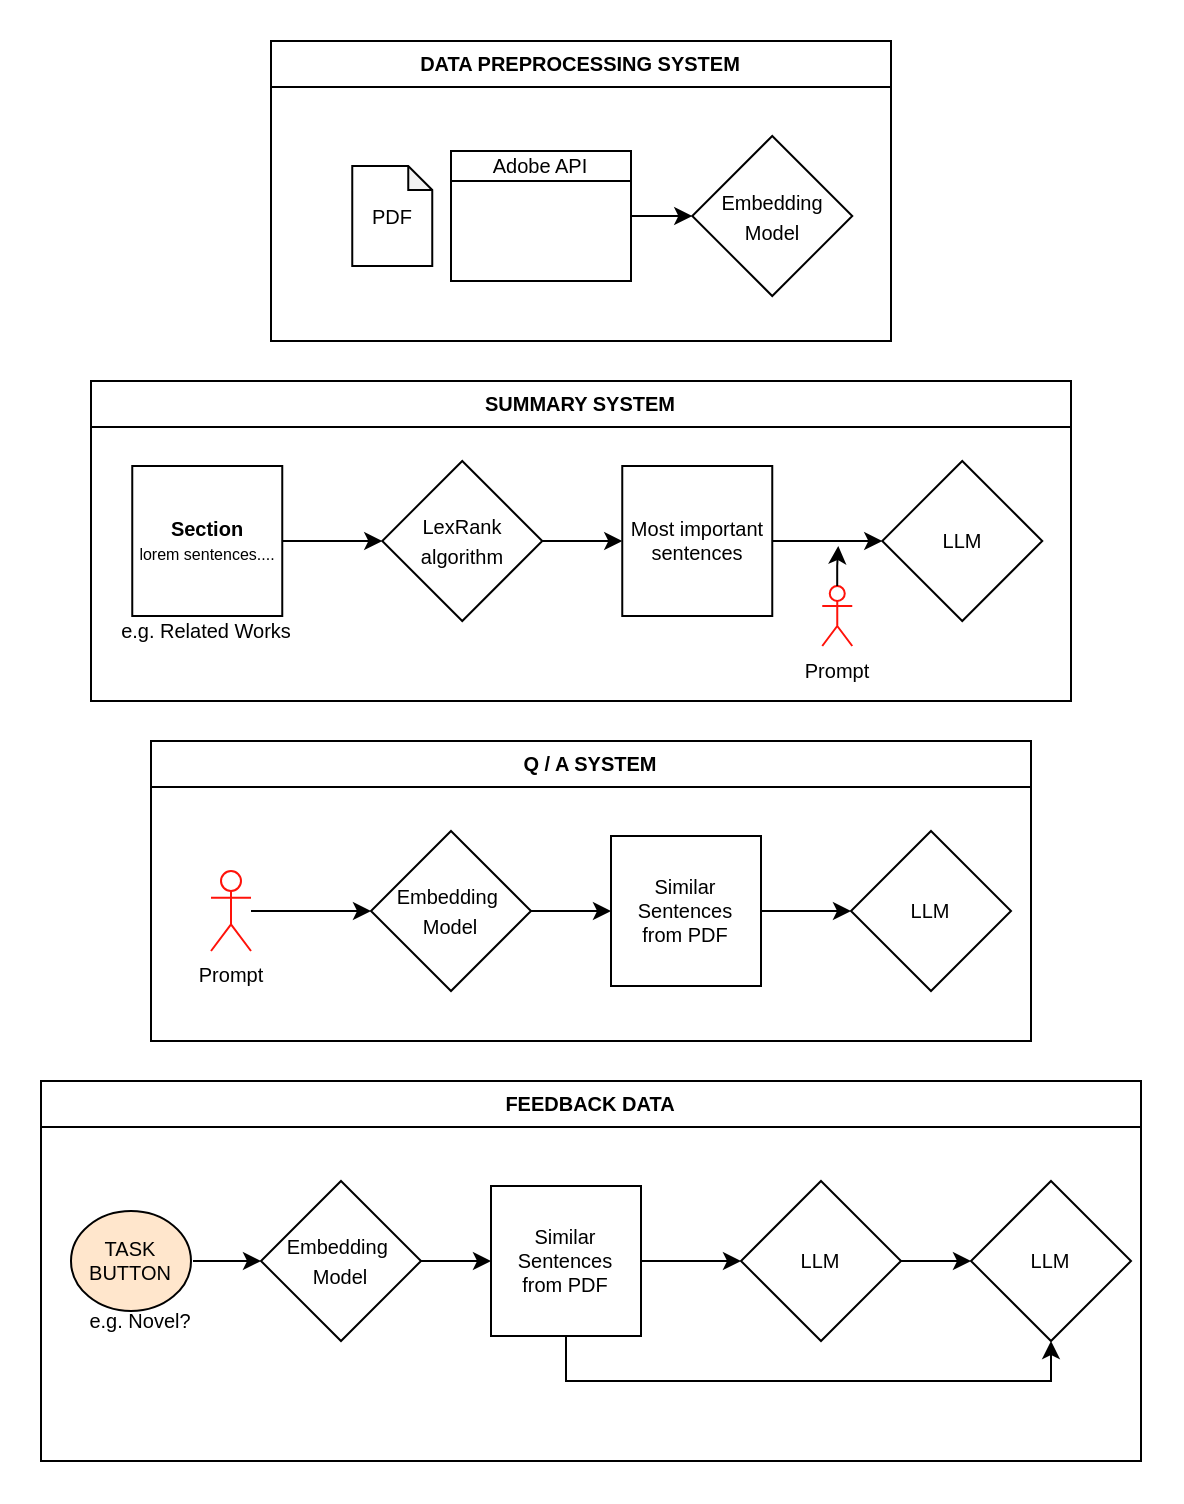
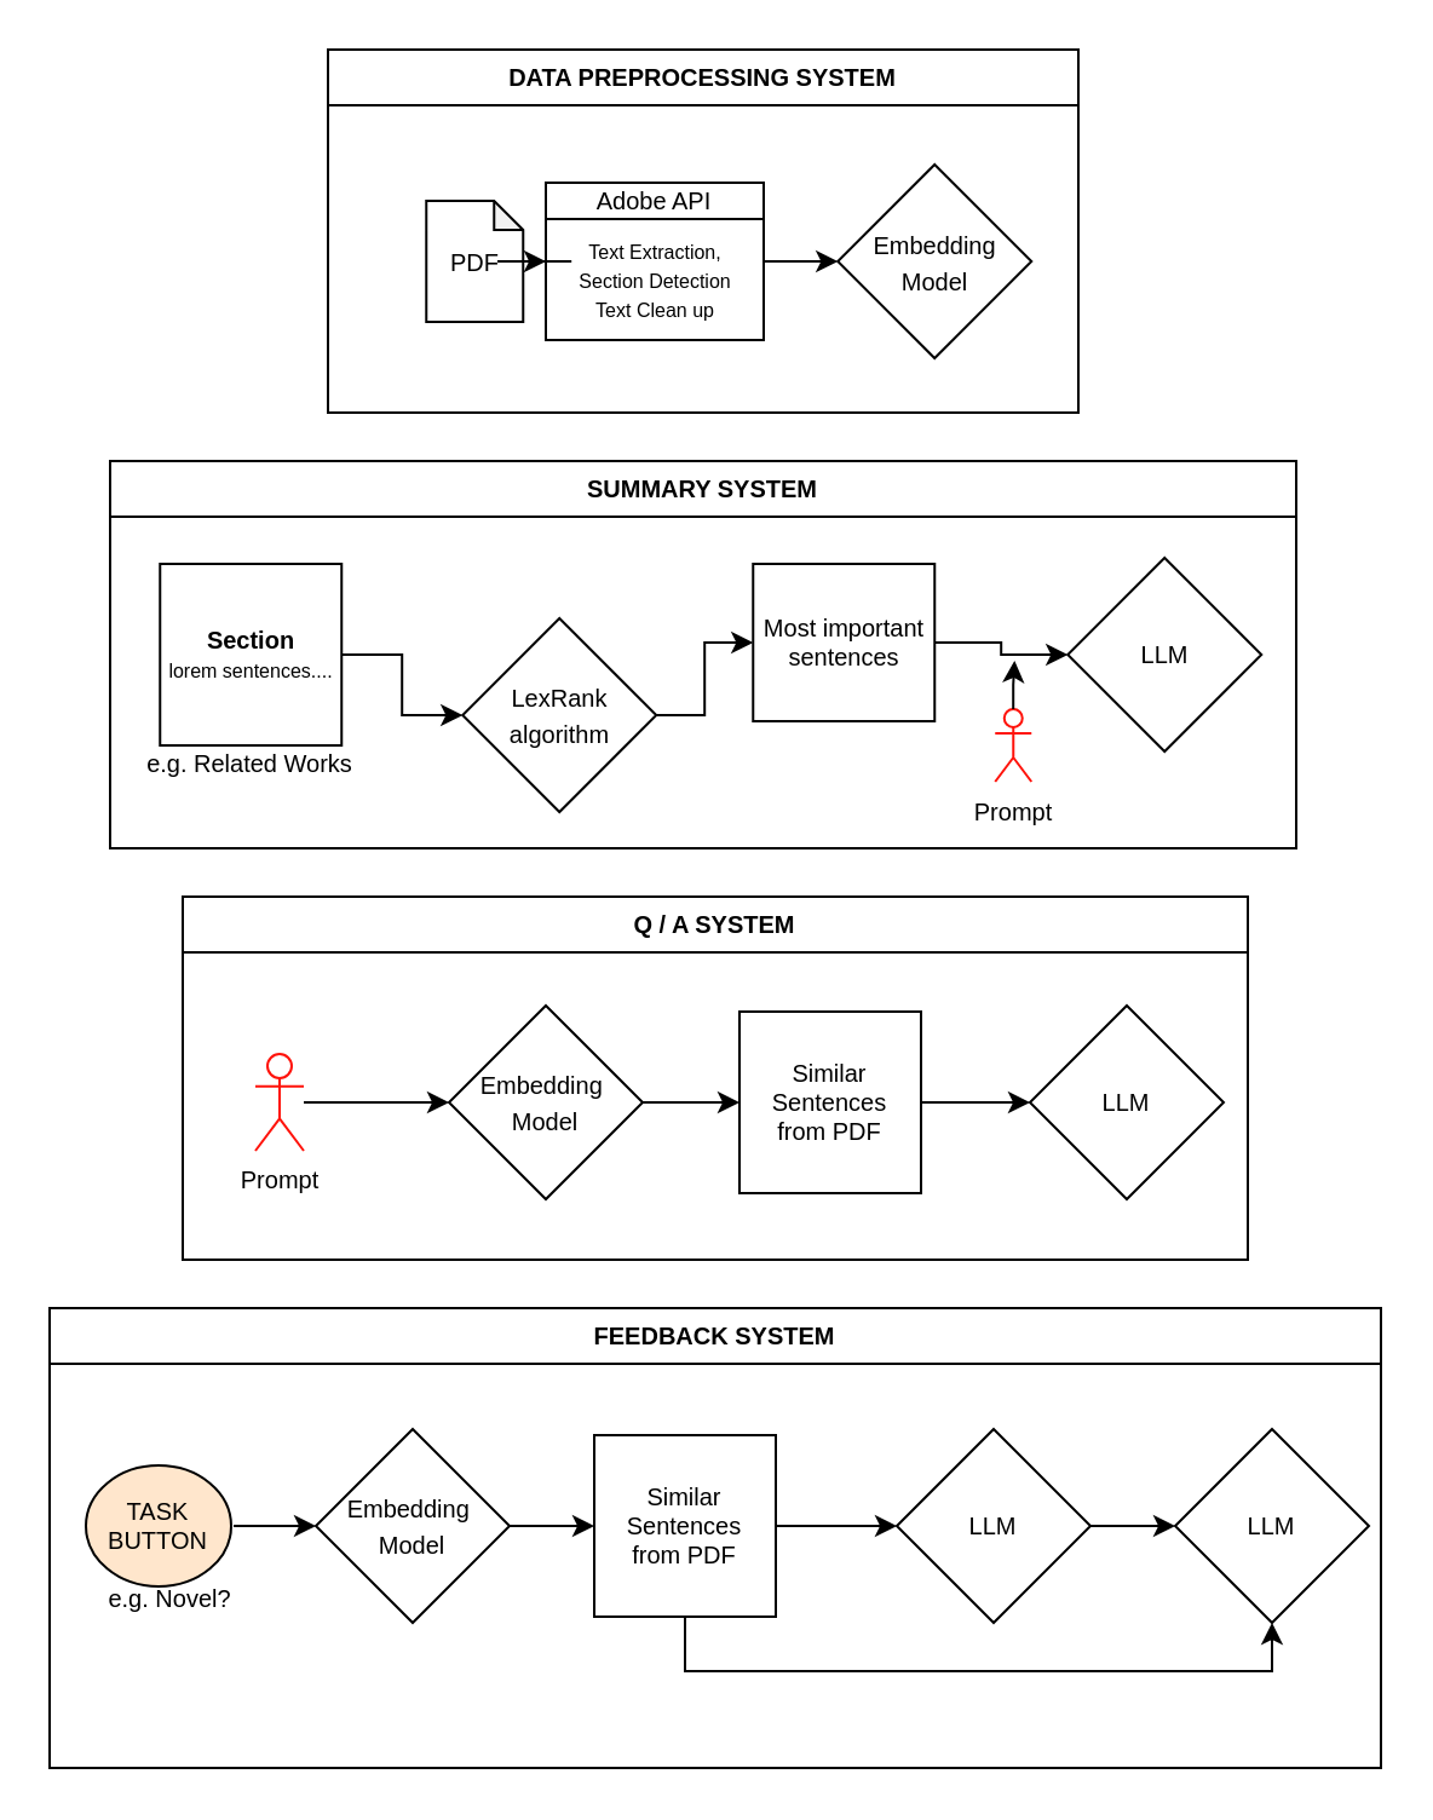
  <mxCell id="0" />
  <mxCell id="1" parent="0" />
  <mxCell id="2" value="SUMMARY SYSTEM" style="swimlane;strokeColor=default;fontSize=10;fillColor=none;gradientColor=none;" vertex="1" parent="1"><mxGeometry x="45" y="190" width="490" height="160" as="geometry" /></mxCell>
  <mxCell id="3" value="" style="edgeStyle=orthogonalEdgeStyle;rounded=0;orthogonalLoop=1;jettySize=auto;html=1;fontSize=10;" edge="1" parent="2" source="4" target="6"><mxGeometry relative="1" as="geometry" /></mxCell>
  <mxCell id="4" value="&lt;b&gt;Section&lt;/b&gt;&lt;br&gt;&lt;font style=&quot;font-size: 8px;&quot;&gt;lorem sentences....&lt;/font&gt;" style="whiteSpace=wrap;html=1;aspect=fixed;strokeColor=default;fontSize=10;fillColor=none;gradientColor=none;" vertex="1" parent="2"><mxGeometry x="20.63" y="42.5" width="75" height="75" as="geometry" /></mxCell>
  <mxCell id="5" value="" style="edgeStyle=orthogonalEdgeStyle;rounded=0;orthogonalLoop=1;jettySize=auto;html=1;fontSize=10;" edge="1" parent="2" source="6" target="8"><mxGeometry relative="1" as="geometry" /></mxCell>
- <mxCell id="6" value="&lt;font style=&quot;font-size: 10px;&quot;&gt;LexRank&lt;br&gt;algorithm&lt;/font&gt;" style="rhombus;whiteSpace=wrap;html=1;strokeColor=default;fillColor=none;gradientColor=none;" vertex="1" parent="2"><mxGeometry x="145.63" y="40" width="80" height="80" as="geometry" /></mxCell>
+ <mxCell id="6" value="&lt;font style=&quot;font-size: 10px;&quot;&gt;LexRank&lt;br&gt;algorithm&lt;/font&gt;" style="rhombus;whiteSpace=wrap;html=1;strokeColor=default;fillColor=none;gradientColor=none;" vertex="1" parent="2"><mxGeometry x="145.63" y="65" width="80" height="80" as="geometry" /></mxCell>
  <mxCell id="7" value="" style="edgeStyle=orthogonalEdgeStyle;rounded=0;orthogonalLoop=1;jettySize=auto;html=1;fontSize=10;" edge="1" parent="2" source="8" target="9"><mxGeometry relative="1" as="geometry" /></mxCell>
- <mxCell id="8" value="Most important sentences" style="whiteSpace=wrap;html=1;aspect=fixed;strokeColor=default;fontSize=10;fillColor=none;gradientColor=none;" vertex="1" parent="2"><mxGeometry x="265.63" y="42.5" width="75" height="75" as="geometry" /></mxCell>
+ <mxCell id="8" value="Most important sentences" style="whiteSpace=wrap;html=1;aspect=fixed;strokeColor=default;fontSize=10;fillColor=none;gradientColor=none;" vertex="1" parent="2"><mxGeometry x="265.63" y="42.5" width="75" height="65" as="geometry" /></mxCell>
  <mxCell id="9" value="&lt;span style=&quot;font-size: 10px;&quot;&gt;LLM&lt;/span&gt;" style="rhombus;whiteSpace=wrap;html=1;strokeColor=default;fillColor=none;gradientColor=none;" vertex="1" parent="2"><mxGeometry x="395.63" y="40" width="80" height="80" as="geometry" /></mxCell>
  <mxCell id="10" value="Prompt" style="shape=umlActor;verticalLabelPosition=bottom;verticalAlign=top;html=1;outlineConnect=0;strokeColor=#FF120A;fontSize=10;fillColor=none;gradientColor=none;" vertex="1" parent="2"><mxGeometry x="365.63" y="102.5" width="15" height="30" as="geometry" /></mxCell>
  <mxCell id="11" value="e.g. Related Works" style="text;html=1;strokeColor=none;fillColor=none;align=center;verticalAlign=middle;whiteSpace=wrap;rounded=0;fontSize=10;" vertex="1" parent="2"><mxGeometry x="14.38" y="115" width="87.5" height="20" as="geometry" /></mxCell>
  <mxCell id="12" value="" style="group" vertex="1" connectable="0" parent="1"><mxGeometry x="135" y="20" width="310" height="150" as="geometry" /></mxCell>
  <mxCell id="13" value="Adobe API" style="swimlane;strokeColor=default;fontSize=10;fillColor=none;gradientColor=none;startSize=15;fontStyle=0" vertex="1" parent="12"><mxGeometry x="90" y="55" width="90" height="65" as="geometry" /></mxCell>
+ <mxCell id="14" value="&lt;font style=&quot;font-size: 8px;&quot;&gt;Text Extraction,&lt;br&gt;Section Detection&lt;br&gt;Text Clean up&lt;br&gt;&lt;/font&gt;" style="text;html=1;align=center;verticalAlign=middle;resizable=0;points=[];autosize=1;strokeColor=none;fillColor=none;fontSize=10;" vertex="1" parent="13"><mxGeometry y="15" width="90" height="50" as="geometry" /></mxCell>
+ <mxCell id="15" value="" style="edgeStyle=orthogonalEdgeStyle;rounded=0;orthogonalLoop=1;jettySize=auto;html=1;fontSize=7;entryX=0;entryY=0.5;entryDx=0;entryDy=0;" edge="1" parent="12" source="18" target="13"><mxGeometry relative="1" as="geometry" /></mxCell>
  <mxCell id="16" value="" style="edgeStyle=orthogonalEdgeStyle;rounded=0;orthogonalLoop=1;jettySize=auto;html=1;fontSize=7;exitX=1;exitY=0.5;exitDx=0;exitDy=0;" edge="1" parent="12" source="13" target="19"><mxGeometry relative="1" as="geometry"><mxPoint x="180" y="80" as="sourcePoint" /></mxGeometry></mxCell>
  <mxCell id="17" value="DATA PREPROCESSING SYSTEM" style="swimlane;strokeColor=default;fontSize=10;fillColor=none;gradientColor=none;" vertex="1" parent="12"><mxGeometry width="310" height="150" as="geometry" /></mxCell>
  <mxCell id="18" value="PDF" style="shape=note;whiteSpace=wrap;html=1;backgroundOutline=1;darkOpacity=0.05;strokeColor=default;fontSize=10;fillColor=none;gradientColor=none;size=12;" vertex="1" parent="17"><mxGeometry x="40.63" y="62.5" width="40" height="50" as="geometry" /></mxCell>
  <mxCell id="19" value="&lt;font style=&quot;font-size: 10px;&quot;&gt;Embedding&lt;br&gt;Model&lt;/font&gt;" style="rhombus;whiteSpace=wrap;html=1;strokeColor=default;fillColor=none;gradientColor=none;" vertex="1" parent="17"><mxGeometry x="210.63" y="47.5" width="80" height="80" as="geometry" /></mxCell>
  <mxCell id="20" value="Q / A SYSTEM" style="swimlane;strokeColor=default;fontSize=10;fillColor=none;gradientColor=none;" vertex="1" parent="1"><mxGeometry x="75" y="370" width="440" height="150" as="geometry" /></mxCell>
  <mxCell id="21" value="" style="edgeStyle=orthogonalEdgeStyle;rounded=0;orthogonalLoop=1;jettySize=auto;html=1;fontSize=10;" edge="1" parent="20" source="22" target="24"><mxGeometry relative="1" as="geometry" /></mxCell>
  <mxCell id="22" value="&lt;span style=&quot;font-size: 10px;&quot;&gt;Embedding&amp;nbsp;&lt;br&gt;Model&lt;br&gt;&lt;/span&gt;" style="rhombus;whiteSpace=wrap;html=1;strokeColor=default;fillColor=none;gradientColor=none;" vertex="1" parent="20"><mxGeometry x="110" y="45" width="80" height="80" as="geometry" /></mxCell>
  <mxCell id="23" value="" style="edgeStyle=orthogonalEdgeStyle;rounded=0;orthogonalLoop=1;jettySize=auto;html=1;fontSize=10;entryX=0;entryY=0.5;entryDx=0;entryDy=0;" edge="1" parent="20" source="24" target="25"><mxGeometry relative="1" as="geometry"><mxPoint x="330.024" y="87.524" as="targetPoint" /></mxGeometry></mxCell>
  <mxCell id="24" value="Similar&lt;br&gt;Sentences&lt;br&gt;from PDF" style="whiteSpace=wrap;html=1;aspect=fixed;strokeColor=default;fontSize=10;fillColor=none;gradientColor=none;" vertex="1" parent="20"><mxGeometry x="230" y="47.5" width="75" height="75" as="geometry" /></mxCell>
  <mxCell id="25" value="&lt;span style=&quot;font-size: 10px;&quot;&gt;LLM&lt;/span&gt;" style="rhombus;whiteSpace=wrap;html=1;strokeColor=default;fillColor=none;gradientColor=none;" vertex="1" parent="20"><mxGeometry x="350" y="45" width="80" height="80" as="geometry" /></mxCell>
  <mxCell id="26" value="" style="edgeStyle=orthogonalEdgeStyle;rounded=0;orthogonalLoop=1;jettySize=auto;html=1;fontSize=10;" edge="1" parent="20" source="27" target="22"><mxGeometry relative="1" as="geometry" /></mxCell>
  <mxCell id="27" value="Prompt" style="shape=umlActor;verticalLabelPosition=bottom;verticalAlign=top;html=1;outlineConnect=0;strokeColor=#FF120A;fontSize=10;fillColor=none;gradientColor=none;" vertex="1" parent="20"><mxGeometry x="30" y="65" width="20" height="40" as="geometry" /></mxCell>
- <mxCell id="28" value="FEEDBACK DATA" style="swimlane;strokeColor=default;fontSize=10;fillColor=none;gradientColor=none;" vertex="1" parent="1"><mxGeometry x="20" y="540" width="550" height="190" as="geometry" /></mxCell>
+ <mxCell id="28" value="FEEDBACK SYSTEM" style="swimlane;strokeColor=default;fontSize=10;fillColor=none;gradientColor=none;" vertex="1" parent="1"><mxGeometry x="20" y="540" width="550" height="190" as="geometry" /></mxCell>
  <mxCell id="29" value="" style="edgeStyle=orthogonalEdgeStyle;rounded=0;orthogonalLoop=1;jettySize=auto;html=1;fontSize=10;" edge="1" parent="28" source="30" target="39"><mxGeometry relative="1" as="geometry" /></mxCell>
  <mxCell id="30" value="&lt;span style=&quot;font-size: 10px;&quot;&gt;LLM&lt;/span&gt;" style="rhombus;whiteSpace=wrap;html=1;strokeColor=default;fillColor=none;gradientColor=none;" vertex="1" parent="28"><mxGeometry x="350" y="50" width="80" height="80" as="geometry" /></mxCell>
  <mxCell id="31" value="" style="edgeStyle=orthogonalEdgeStyle;rounded=0;orthogonalLoop=1;jettySize=auto;html=1;fontSize=10;" edge="1" parent="28" source="32" target="35"><mxGeometry relative="1" as="geometry" /></mxCell>
  <mxCell id="32" value="TASK&lt;br&gt;BUTTON" style="ellipse;whiteSpace=wrap;html=1;fontSize=10;perimeterSpacing=1;shadow=0;fillColor=#ffe6cc;" vertex="1" parent="28"><mxGeometry x="15" y="65" width="60" height="50" as="geometry" /></mxCell>
  <mxCell id="33" value="e.g. Novel?" style="text;html=1;strokeColor=none;fillColor=none;align=center;verticalAlign=middle;whiteSpace=wrap;rounded=0;fontSize=10;" vertex="1" parent="28"><mxGeometry x="20" y="110" width="60" height="20" as="geometry" /></mxCell>
  <mxCell id="34" value="" style="edgeStyle=orthogonalEdgeStyle;rounded=0;orthogonalLoop=1;jettySize=auto;html=1;fontSize=10;" edge="1" parent="28" source="35" target="38"><mxGeometry relative="1" as="geometry" /></mxCell>
  <mxCell id="35" value="&lt;span style=&quot;font-size: 10px;&quot;&gt;Embedding&amp;nbsp;&lt;br&gt;Model&lt;br&gt;&lt;/span&gt;" style="rhombus;whiteSpace=wrap;html=1;strokeColor=default;fillColor=none;gradientColor=none;" vertex="1" parent="28"><mxGeometry x="110" y="50" width="80" height="80" as="geometry" /></mxCell>
  <mxCell id="36" value="" style="edgeStyle=orthogonalEdgeStyle;rounded=0;orthogonalLoop=1;jettySize=auto;html=1;fontSize=10;" edge="1" parent="28" source="38" target="30"><mxGeometry relative="1" as="geometry" /></mxCell>
  <mxCell id="37" style="edgeStyle=orthogonalEdgeStyle;rounded=0;orthogonalLoop=1;jettySize=auto;html=1;entryX=0.5;entryY=1;entryDx=0;entryDy=0;fontSize=10;" edge="1" parent="28" source="38" target="39"><mxGeometry relative="1" as="geometry"><Array as="points"><mxPoint x="262" y="150" /><mxPoint x="505" y="150" /></Array></mxGeometry></mxCell>
  <mxCell id="38" value="Similar&lt;br&gt;Sentences&lt;br&gt;from PDF" style="whiteSpace=wrap;html=1;aspect=fixed;strokeColor=default;fontSize=10;fillColor=none;gradientColor=none;" vertex="1" parent="28"><mxGeometry x="225" y="52.5" width="75" height="75" as="geometry" /></mxCell>
  <mxCell id="39" value="&lt;span style=&quot;font-size: 10px;&quot;&gt;LLM&lt;/span&gt;" style="rhombus;whiteSpace=wrap;html=1;strokeColor=default;fillColor=none;gradientColor=none;" vertex="1" parent="28"><mxGeometry x="465" y="50" width="80" height="80" as="geometry" /></mxCell>
  <mxCell id="40" style="edgeStyle=orthogonalEdgeStyle;rounded=0;orthogonalLoop=1;jettySize=auto;html=1;fontSize=10;" edge="1" parent="1" source="10"><mxGeometry relative="1" as="geometry"><mxPoint x="418.63" y="272.5" as="targetPoint" /><Array as="points"><mxPoint x="418.63" y="282.5" /><mxPoint x="418.63" y="282.5" /></Array></mxGeometry></mxCell>
